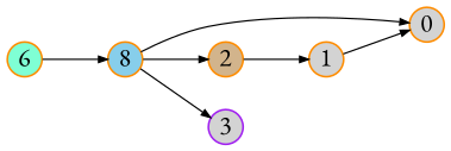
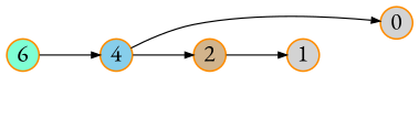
  digraph {
    fontname="EB Garamond"
    rankdir=LR
    node [color=darkorange fillcolor=lightgrey fixedsize=true fontname="EB Garamond" shape=circle style=filled]
    edge [arrowsize=0.5 fontname="EB Garamond" penwidth=0.75]
    n1 [fillcolor=aquamarine label=6 width=.26]
-   4 [fillcolor=skyblue width=.26 label=8]
+   4 [fillcolor=skyblue width=.26]
    0 [width=.26]
    2 [fillcolor=tan width=.26]
-   3 [color=purple width=.26]
    1 [width=.26]
    n1 -> 4
    4 -> 0
    4 -> 2
-   4 -> 3
    2 -> 1
-   1 -> 0
  }
